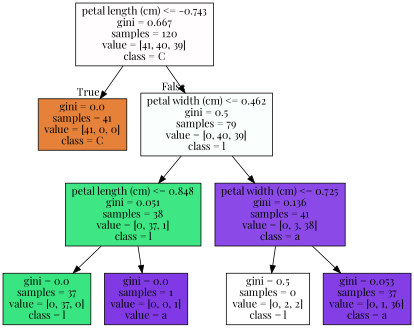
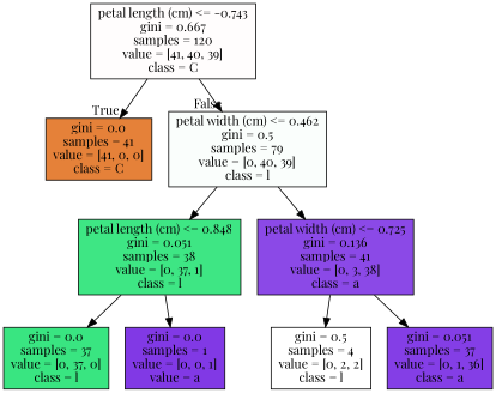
  digraph {
    fontname="Playfair Display"
    node [color=black fontname="Playfair Display" shape=box style=filled]
    edge [fontname="Playfair Display"]
    n1 [fillcolor="#fffdfd" label="petal length (cm) <= -0.743\ngini = 0.667\nsamples = 120\nvalue = [41, 40, 39]\nclass = C"]
    n2 [fillcolor="#e58139" label="gini = 0.0\nsamples = 41\nvalue = [41, 0, 0]\nclass = C"]
    n3 [fillcolor="#fafefc" label="petal width (cm) <= 0.462\ngini = 0.5\nsamples = 79\nvalue = [0, 40, 39]\nclass = l"]
    n4 [fillcolor="#3ee684" label="petal length (cm) <= 0.848\ngini = 0.051\nsamples = 38\nvalue = [0, 37, 1]\nclass = l"]
    n5 [fillcolor="#8b49e7" label="petal width (cm) <= 0.725\ngini = 0.136\nsamples = 41\nvalue = [0, 3, 38]\nclass = a"]
    n6 [fillcolor="#39e581" label="gini = 0.0\nsamples = 37\nvalue = [0, 37, 0]\nclass = l"]
    n7 [fillcolor="#8139e5" label="gini = 0.0\nsamples = 1\nvalue = [0, 0, 1]\nvalue = a"]
-   n8 [fillcolor="#ffffff" label="gini = 0.5\nsamples = 0\nvalue = [0, 2, 2]\nclass = l"]
-   n9 [fillcolor="#843ee6" label="gini = 0.053\nsamples = 37\nvalue = [0, 1, 36]\nclass = a"]
+   n8 [fillcolor="#ffffff" label="gini = 0.5\nsamples = 4\nvalue = [0, 2, 2]\nclass = l"]
+   n9 [fillcolor="#843ee6" label="gini = 0.051\nsamples = 37\nvalue = [0, 1, 36]\nclass = a"]
    n1 -> n2 [headlabel=True labelangle=45 labeldistance=2.5]
    n1 -> n3 [headlabel=False labelangle=-45 labeldistance=2.5]
    n3 -> n4
    n3 -> n5
    n4 -> n6
    n4 -> n7
    n5 -> n8
    n5 -> n9
  }
